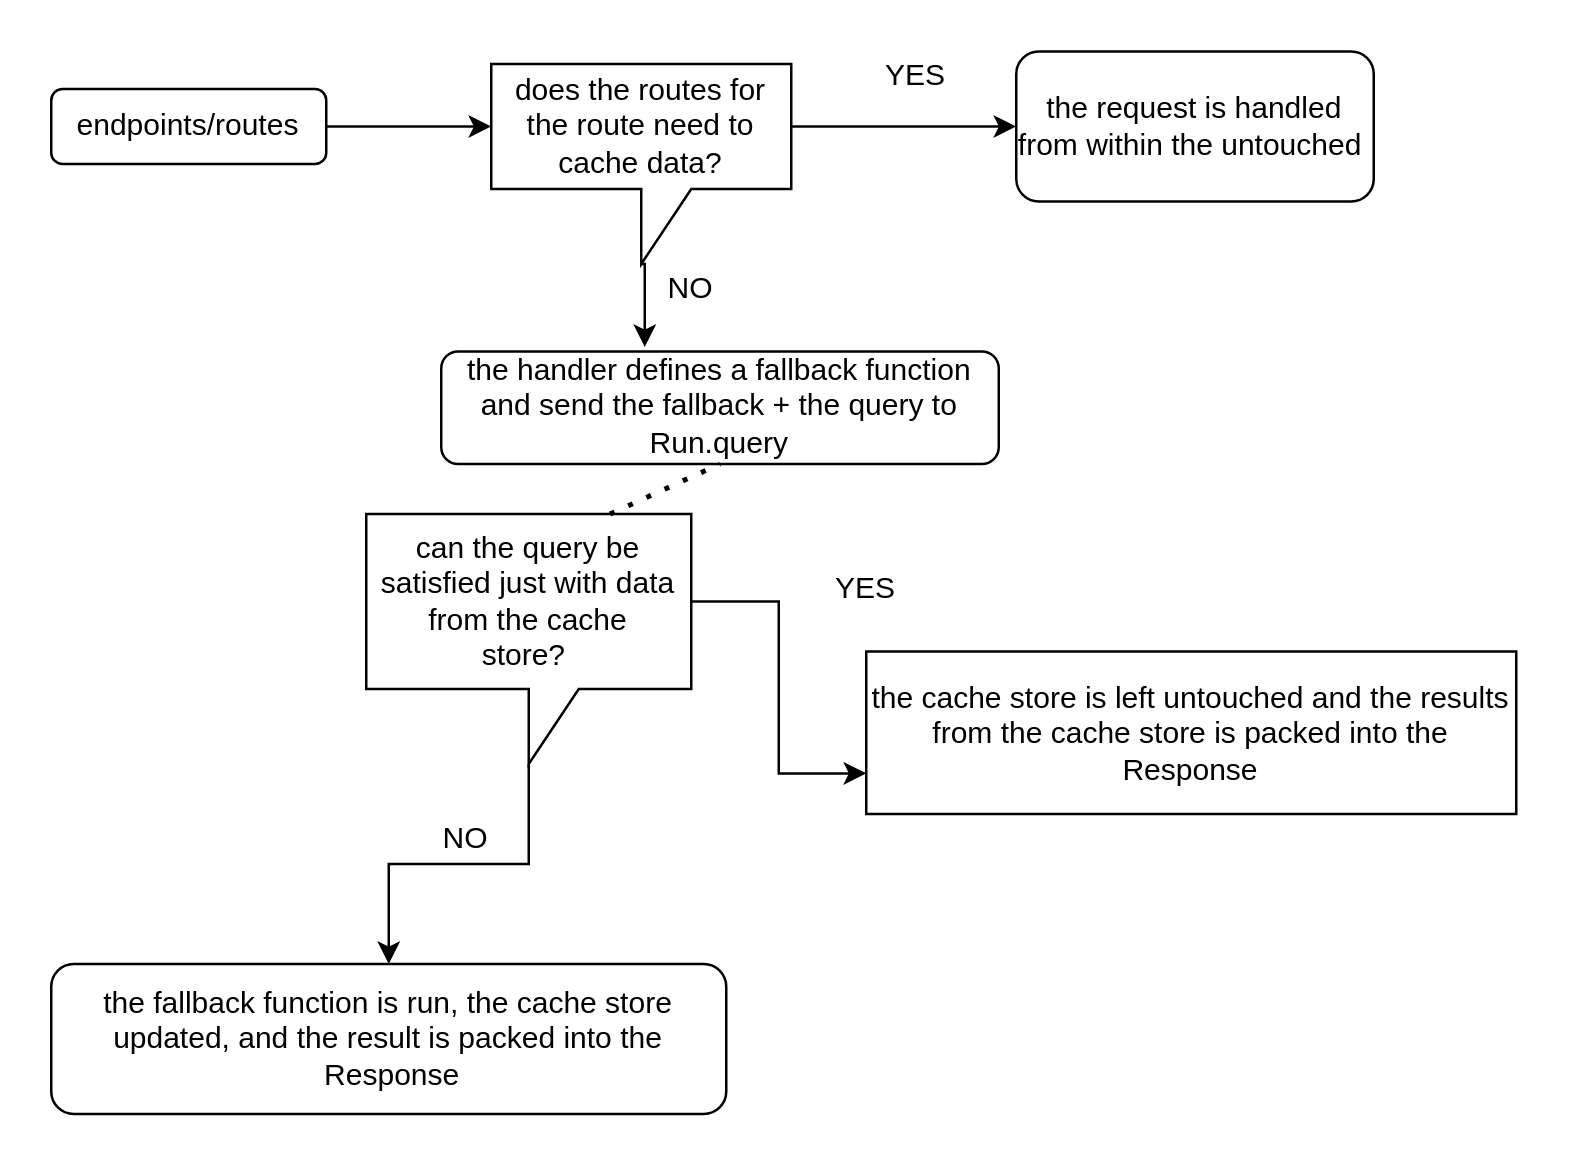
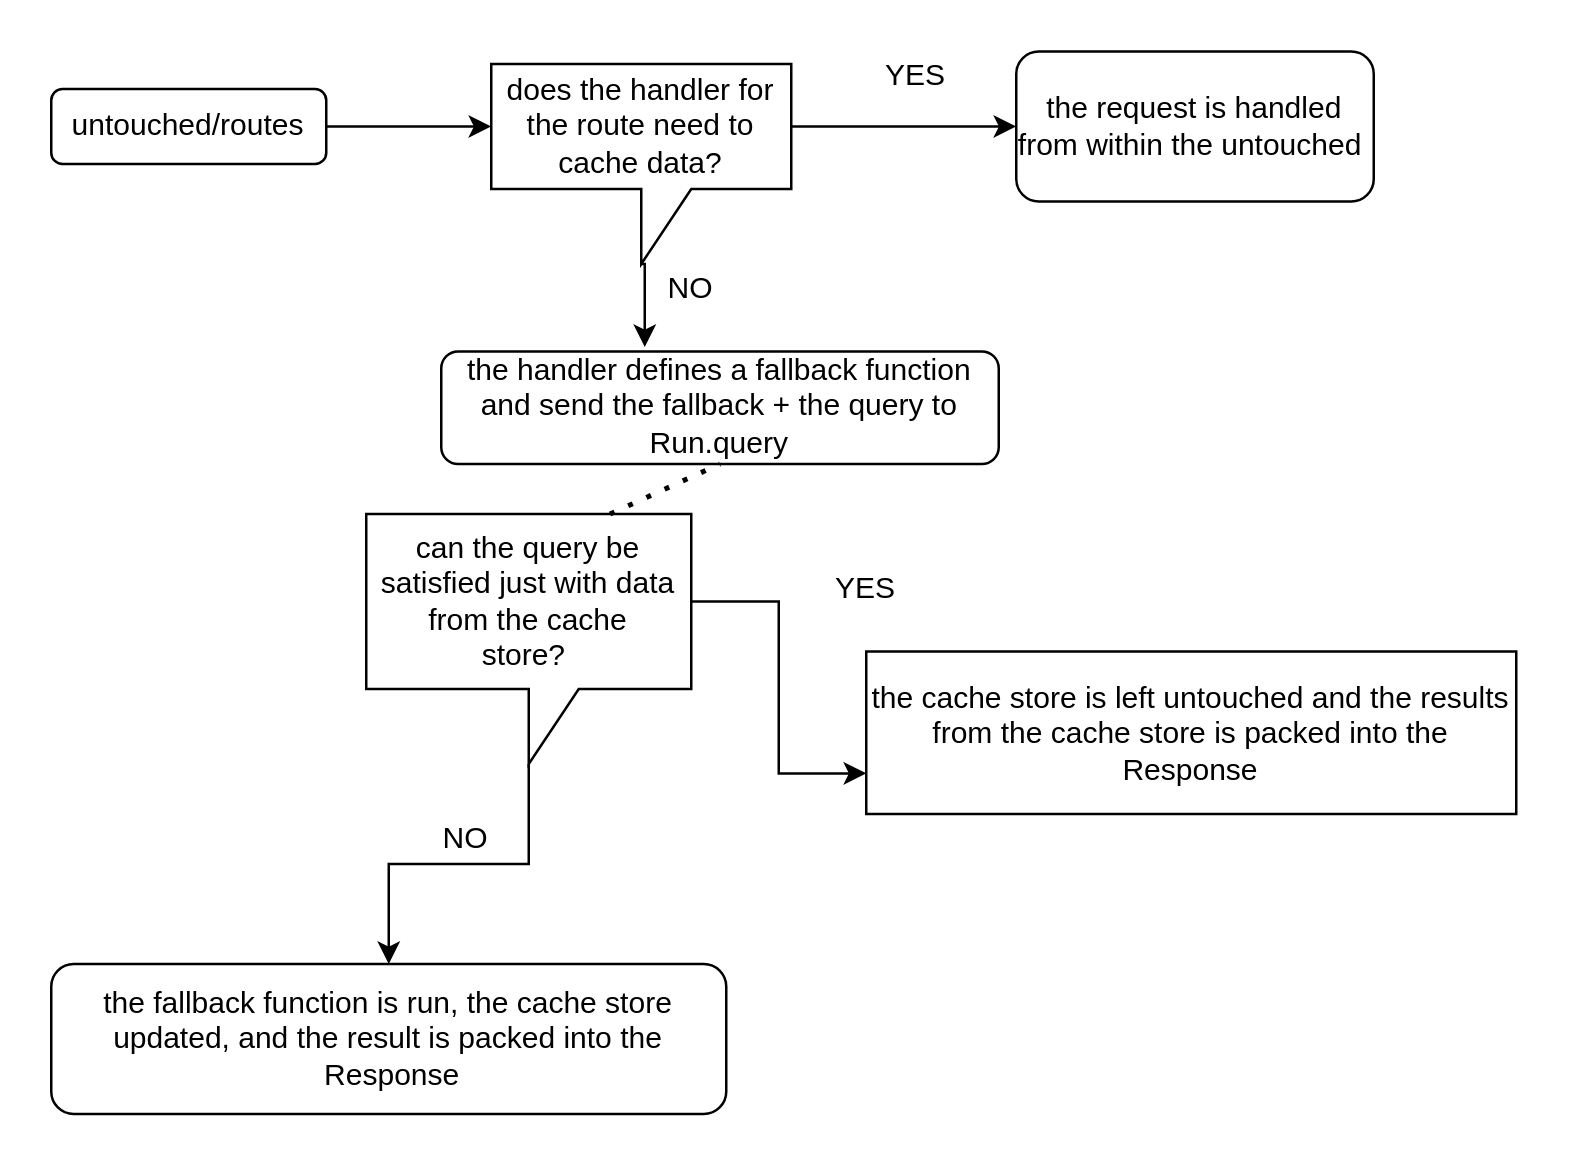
  <mxCell id="0" />
  <mxCell id="1" parent="0" />
  <mxCell id="2" style="edgeStyle=orthogonalEdgeStyle;rounded=0;orthogonalLoop=1;jettySize=auto;html=1;exitX=1;exitY=0.5;exitDx=0;exitDy=0;entryX=0;entryY=0;entryDx=0;entryDy=25;entryPerimeter=0;" edge="1" parent="1" source="3" target="10"><mxGeometry relative="1" as="geometry" /></mxCell>
- <mxCell id="3" value="endpoints/routes&lt;br&gt;" style="rounded=1;whiteSpace=wrap;html=1;" vertex="1" parent="1"><mxGeometry x="20" y="35" width="110" height="30" as="geometry" /></mxCell>
+ <mxCell id="3" value="untouched/routes&lt;br&gt;" style="rounded=1;whiteSpace=wrap;html=1;" vertex="1" parent="1"><mxGeometry x="20" y="35" width="110" height="30" as="geometry" /></mxCell>
  <mxCell id="4" value="the request is handled from within the untouched&amp;nbsp;" style="rounded=1;whiteSpace=wrap;html=1;" vertex="1" parent="1"><mxGeometry x="406" y="20" width="143" height="60" as="geometry" /></mxCell>
  <mxCell id="5" value="the handler defines a fallback function and send the fallback + the query to Run.query&lt;br&gt;" style="rounded=1;whiteSpace=wrap;html=1;perimeterSpacing=0;spacingTop=-1;" vertex="1" parent="1"><mxGeometry x="176" y="140" width="223" height="45" as="geometry" /></mxCell>
  <mxCell id="6" value="the cache store is left untouched and the results from the cache store is packed into the&lt;br&gt;Response" style="rounded=0;whiteSpace=wrap;html=1;" vertex="1" parent="1"><mxGeometry x="346" y="260" width="260" height="65" as="geometry" /></mxCell>
  <mxCell id="7" value="the fallback function is run, the cache store updated, and the result is packed into the&lt;br&gt;&amp;nbsp;Response" style="rounded=1;whiteSpace=wrap;html=1;" vertex="1" parent="1"><mxGeometry x="20" y="385" width="270" height="60" as="geometry" /></mxCell>
  <mxCell id="8" style="edgeStyle=orthogonalEdgeStyle;rounded=0;orthogonalLoop=1;jettySize=auto;html=1;exitX=0;exitY=0;exitDx=120;exitDy=25;exitPerimeter=0;entryX=0;entryY=0.5;entryDx=0;entryDy=0;" edge="1" parent="1" source="10" target="4"><mxGeometry relative="1" as="geometry" /></mxCell>
  <mxCell id="9" style="edgeStyle=orthogonalEdgeStyle;rounded=0;orthogonalLoop=1;jettySize=auto;html=1;exitX=0;exitY=0;exitDx=60;exitDy=80;exitPerimeter=0;entryX=0.365;entryY=-0.04;entryDx=0;entryDy=0;entryPerimeter=0;" edge="1" parent="1" source="10" target="5"><mxGeometry relative="1" as="geometry" /></mxCell>
- <mxCell id="10" value="&lt;span&gt;does the routes for the route need to cache data?&lt;/span&gt;" style="shape=callout;whiteSpace=wrap;html=1;perimeter=calloutPerimeter;" vertex="1" parent="1"><mxGeometry x="196" y="25" width="120" height="80" as="geometry" /></mxCell>
+ <mxCell id="10" value="&lt;span&gt;does the handler for the route need to cache data?&lt;/span&gt;" style="shape=callout;whiteSpace=wrap;html=1;perimeter=calloutPerimeter;" vertex="1" parent="1"><mxGeometry x="196" y="25" width="120" height="80" as="geometry" /></mxCell>
  <mxCell id="11" value="YES" style="text;html=1;strokeColor=none;fillColor=none;align=center;verticalAlign=middle;whiteSpace=wrap;rounded=0;" vertex="1" parent="1"><mxGeometry x="346" y="20" width="40" height="20" as="geometry" /></mxCell>
  <mxCell id="12" style="edgeStyle=orthogonalEdgeStyle;rounded=0;orthogonalLoop=1;jettySize=auto;html=1;exitX=0;exitY=0;exitDx=130;exitDy=35;exitPerimeter=0;entryX=0;entryY=0.75;entryDx=0;entryDy=0;" edge="1" parent="1" source="14" target="6"><mxGeometry relative="1" as="geometry" /></mxCell>
  <mxCell id="13" style="edgeStyle=orthogonalEdgeStyle;rounded=0;orthogonalLoop=1;jettySize=auto;html=1;exitX=0;exitY=0;exitDx=65;exitDy=100;exitPerimeter=0;entryX=0.5;entryY=0;entryDx=0;entryDy=0;" edge="1" parent="1" source="14" target="7"><mxGeometry relative="1" as="geometry" /></mxCell>
  <mxCell id="14" value="&lt;span&gt;can the query be satisfied just with data from the cache&lt;/span&gt;&lt;br&gt;&lt;span&gt;store?&amp;nbsp;&lt;/span&gt;" style="shape=callout;whiteSpace=wrap;html=1;perimeter=calloutPerimeter;" vertex="1" parent="1"><mxGeometry x="146" y="205" width="130" height="100" as="geometry" /></mxCell>
  <mxCell id="15" value="NO" style="text;html=1;strokeColor=none;fillColor=none;align=center;verticalAlign=middle;whiteSpace=wrap;rounded=0;" vertex="1" parent="1"><mxGeometry x="256" y="105" width="40" height="20" as="geometry" /></mxCell>
  <mxCell id="16" value="YES" style="text;html=1;strokeColor=none;fillColor=none;align=center;verticalAlign=middle;whiteSpace=wrap;rounded=0;" vertex="1" parent="1"><mxGeometry x="326" y="225" width="40" height="20" as="geometry" /></mxCell>
  <mxCell id="17" value="" style="endArrow=none;dashed=1;html=1;dashPattern=1 3;strokeWidth=2;entryX=0.5;entryY=1;entryDx=0;entryDy=0;exitX=0.75;exitY=0;exitDx=0;exitDy=0;exitPerimeter=0;" edge="1" parent="1" source="14" target="5"><mxGeometry width="50" height="50" relative="1" as="geometry"><mxPoint x="106" y="305" as="sourcePoint" /><mxPoint x="156" y="255" as="targetPoint" /></mxGeometry></mxCell>
  <mxCell id="18" value="NO" style="text;html=1;strokeColor=none;fillColor=none;align=center;verticalAlign=middle;whiteSpace=wrap;rounded=0;" vertex="1" parent="1"><mxGeometry x="166" y="325" width="40" height="20" as="geometry" /></mxCell>
